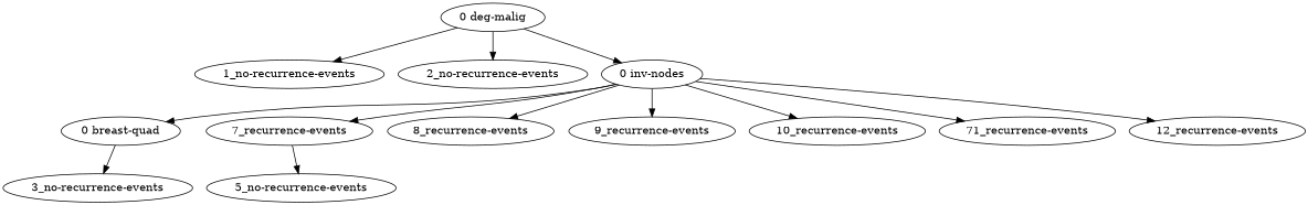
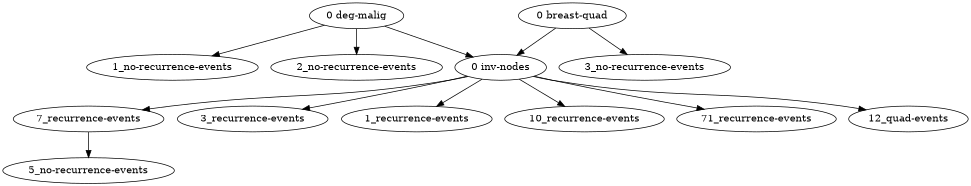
  strict digraph {
    "0 deg-malig"
    "1_no-recurrence-events"
    "2_no-recurrence-events"
    "0 inv-nodes"
    "0 breast-quad"
    "7_recurrence-events"
-   "8_recurrence-events"
-   "9_recurrence-events"
+   "8_recurrence-events" [label="3_recurrence-events"]
+   "9_recurrence-events" [label="1_recurrence-events"]
    "10_recurrence-events"
    n10 [label="71_recurrence-events"]
-   "12_recurrence-events"
+   "12_recurrence-events" [label="12_quad-events"]
    "3_no-recurrence-events"
    "5_no-recurrence-events"
    "0 deg-malig" -> "1_no-recurrence-events"
    "0 deg-malig" -> "2_no-recurrence-events"
    "0 deg-malig" -> "0 inv-nodes"
-   "0 inv-nodes" -> "0 breast-quad"
+   "0 breast-quad" -> "0 inv-nodes"
    "0 inv-nodes" -> "7_recurrence-events"
    "0 inv-nodes" -> "8_recurrence-events"
    "0 inv-nodes" -> "9_recurrence-events"
    "0 inv-nodes" -> "10_recurrence-events"
    "0 inv-nodes" -> n10
    "0 inv-nodes" -> "12_recurrence-events"
    "0 breast-quad" -> "3_no-recurrence-events"
    "7_recurrence-events" -> "5_no-recurrence-events"
  }
